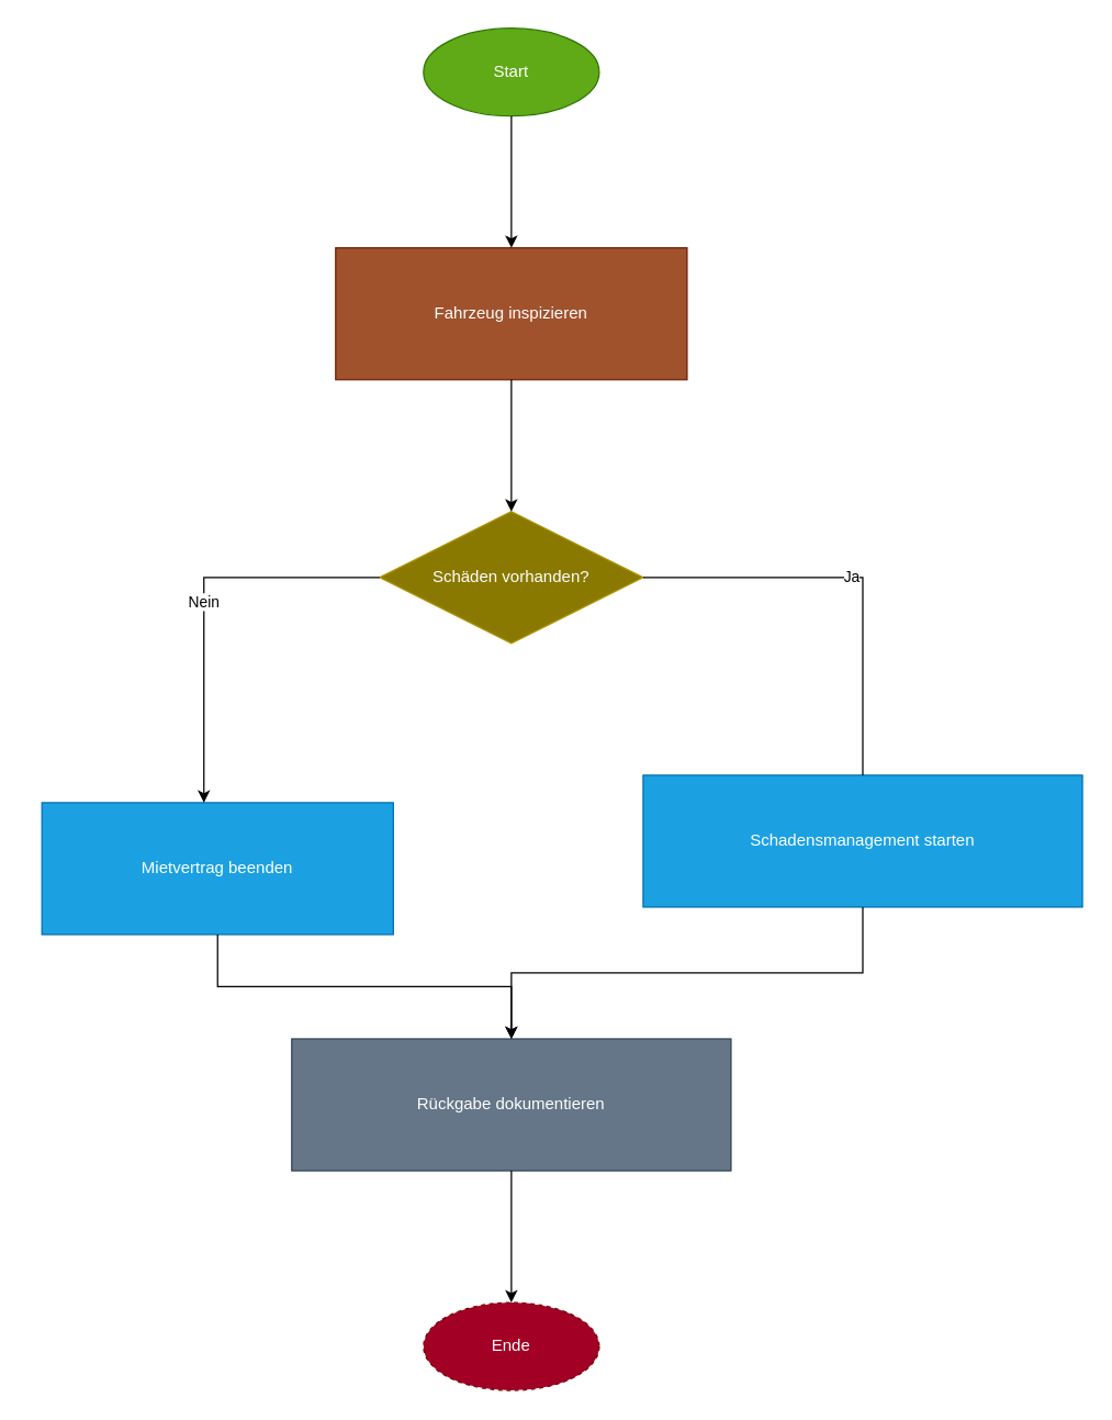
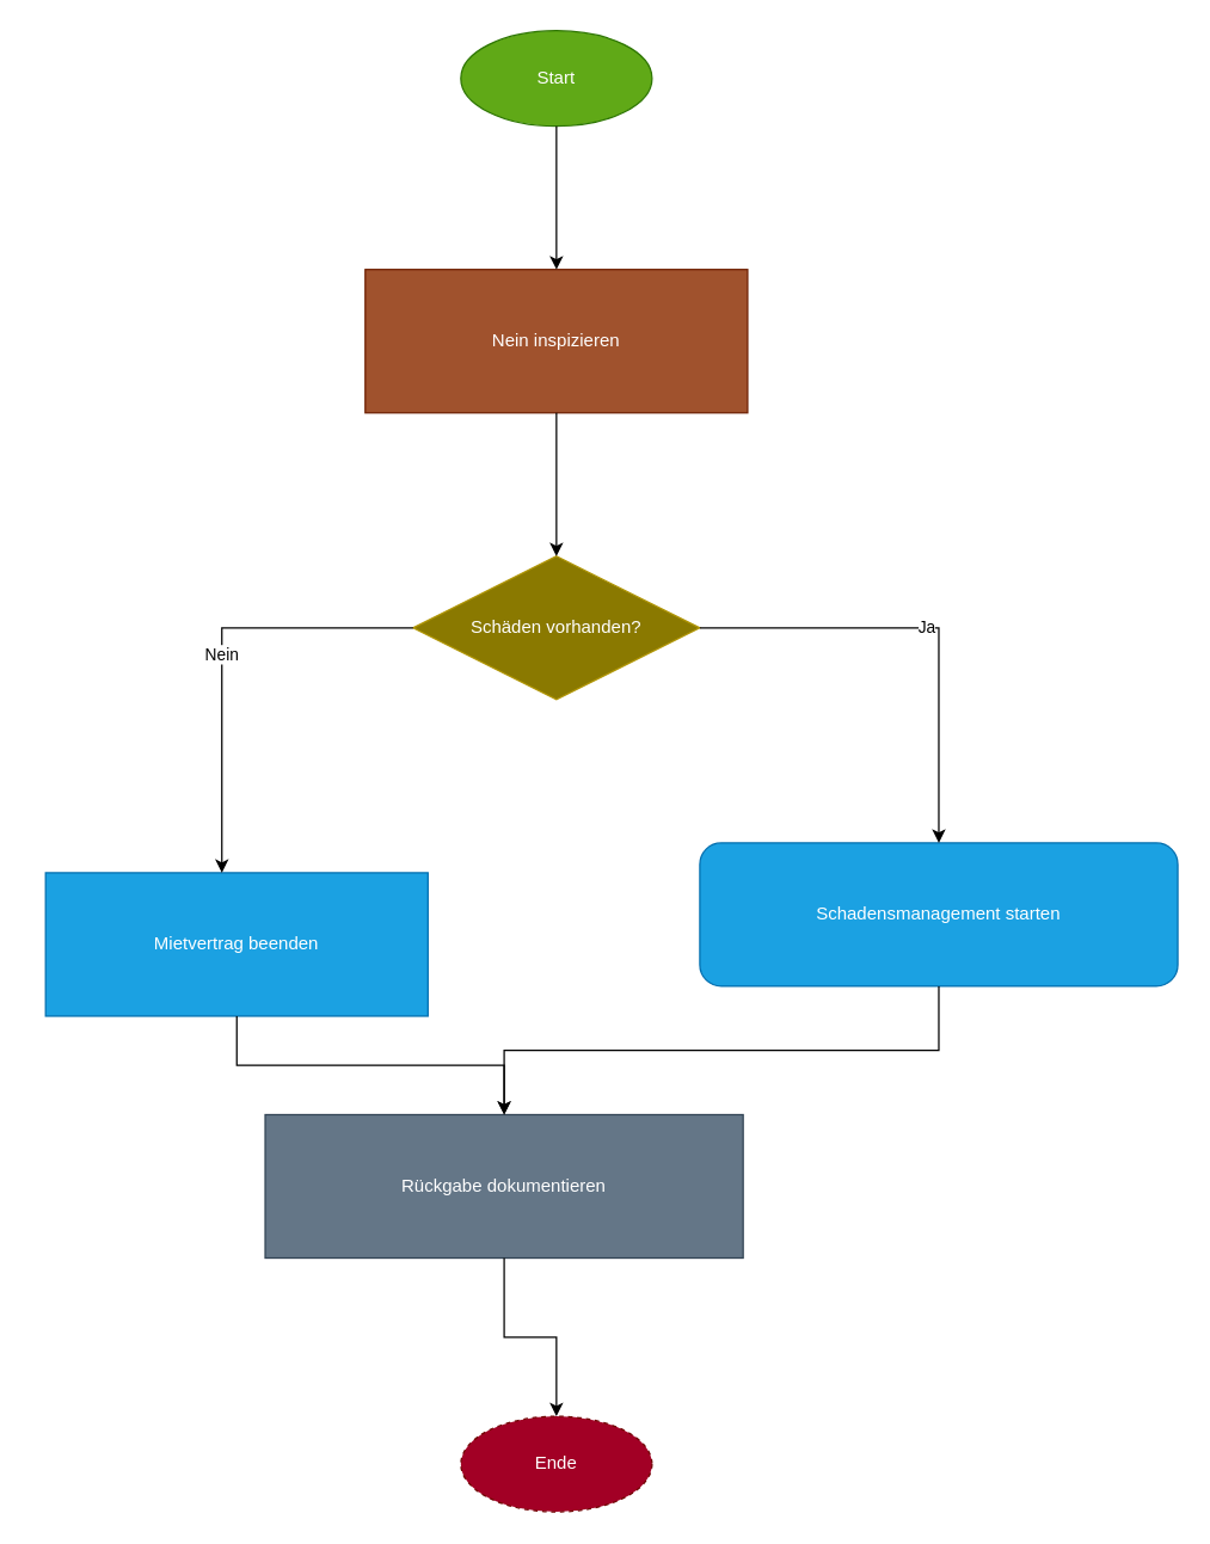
  <mxCell id="0" />
  <mxCell id="1" parent="0" />
  <mxCell id="2" value="" style="group;aspect=fixed;" parent="1" vertex="1" connectable="0"><mxGeometry x="20" y="20" width="768" height="992" as="geometry" /></mxCell>
  <mxCell id="3" value="Start" style="ellipse;whiteSpace=wrap;html=1;fillColor=#60a917;strokeColor=#2D7600;fontColor=#ffffff;" parent="2" vertex="1"><mxGeometry x="288" width="128" height="64" as="geometry" /></mxCell>
- <mxCell id="4" value="Fahrzeug inspizieren" style="rounded=0;whiteSpace=wrap;html=1;fillColor=#a0522d;strokeColor=#6D1F00;fontColor=#ffffff;" parent="2" vertex="1"><mxGeometry x="224" y="160" width="256" height="96" as="geometry" /></mxCell>
+ <mxCell id="4" value="Nein inspizieren" style="rounded=0;whiteSpace=wrap;html=1;fillColor=#a0522d;strokeColor=#6D1F00;fontColor=#ffffff;" parent="2" vertex="1"><mxGeometry x="224" y="160" width="256" height="96" as="geometry" /></mxCell>
  <mxCell id="5" value="Schäden vorhanden?" style="rhombus;whiteSpace=wrap;html=1;fillColor=#8A7900;strokeColor=#B09500;fontColor=#FFFFFF;" parent="2" vertex="1"><mxGeometry x="256" y="352" width="192" height="96" as="geometry" /></mxCell>
  <mxCell id="6" value="Mietvertrag beenden" style="rounded=0;whiteSpace=wrap;html=1;fillColor=#1ba1e2;strokeColor=#006EAF;fontColor=#ffffff;" parent="2" vertex="1"><mxGeometry x="10" y="564" width="256" height="96" as="geometry" /></mxCell>
- <mxCell id="7" value="Schadensmanagement starten" style="rounded=0;whiteSpace=wrap;html=1;fillColor=#1ba1e2;strokeColor=#006EAF;fontColor=#ffffff;" parent="2" vertex="1"><mxGeometry x="448" y="544" width="320" height="96" as="geometry" /></mxCell>
- <mxCell id="8" value="Rückgabe dokumentieren" style="rounded=0;whiteSpace=wrap;html=1;fillColor=#647687;strokeColor=#314354;fontColor=#ffffff;" parent="2" vertex="1"><mxGeometry x="192" y="736" width="320" height="96" as="geometry" /></mxCell>
+ <mxCell id="7" value="Schadensmanagement starten" style="whiteSpace=wrap;html=1;fillColor=#1ba1e2;strokeColor=#006EAF;fontColor=#ffffff;rounded=1;" parent="2" vertex="1"><mxGeometry x="448" y="544" width="320" height="96" as="geometry" /></mxCell>
+ <mxCell id="8" value="Rückgabe dokumentieren" style="rounded=0;whiteSpace=wrap;html=1;fillColor=#647687;strokeColor=#314354;fontColor=#ffffff;" parent="2" vertex="1"><mxGeometry x="157" y="726" width="320" height="96" as="geometry" /></mxCell>
  <mxCell id="9" value="Ende" style="ellipse;whiteSpace=wrap;html=1;fillColor=#a20025;strokeColor=#6F0000;fontColor=#ffffff;dashed=1;" parent="2" vertex="1"><mxGeometry x="288" y="928" width="128" height="64" as="geometry" /></mxCell>
  <mxCell id="10" style="edgeStyle=orthogonalEdgeStyle;rounded=0;orthogonalLoop=1;jettySize=auto;html=1;" parent="2" source="3" target="4" edge="1"><mxGeometry relative="1" as="geometry" /></mxCell>
  <mxCell id="11" style="edgeStyle=orthogonalEdgeStyle;rounded=0;orthogonalLoop=1;jettySize=auto;html=1;" parent="2" source="4" target="5" edge="1"><mxGeometry relative="1" as="geometry" /></mxCell>
  <mxCell id="12" value="Nein" style="edgeStyle=orthogonalEdgeStyle;rounded=0;orthogonalLoop=1;jettySize=auto;html=1;" parent="2" source="5" target="6" edge="1"><mxGeometry relative="1" as="geometry"><Array as="points"><mxPoint x="128" y="400" /></Array></mxGeometry></mxCell>
- <mxCell id="13" value="Ja" style="edgeStyle=orthogonalEdgeStyle;rounded=0;orthogonalLoop=1;jettySize=auto;html=1;endArrow=none;" parent="2" source="5" target="7" edge="1"><mxGeometry relative="1" as="geometry"><Array as="points"><mxPoint x="608" y="400" /></Array></mxGeometry></mxCell>
+ <mxCell id="13" value="Ja" style="edgeStyle=orthogonalEdgeStyle;rounded=0;orthogonalLoop=1;jettySize=auto;html=1;" parent="2" source="5" target="7" edge="1"><mxGeometry relative="1" as="geometry"><Array as="points"><mxPoint x="608" y="400" /></Array></mxGeometry></mxCell>
  <mxCell id="14" style="edgeStyle=orthogonalEdgeStyle;rounded=0;orthogonalLoop=1;jettySize=auto;html=1;" parent="2" source="6" target="8" edge="1"><mxGeometry relative="1" as="geometry" /></mxCell>
  <mxCell id="15" style="edgeStyle=orthogonalEdgeStyle;rounded=0;orthogonalLoop=1;jettySize=auto;html=1;" parent="2" source="7" target="8" edge="1"><mxGeometry relative="1" as="geometry" /></mxCell>
  <mxCell id="16" style="edgeStyle=orthogonalEdgeStyle;rounded=0;orthogonalLoop=1;jettySize=auto;html=1;" parent="2" source="8" target="9" edge="1"><mxGeometry relative="1" as="geometry" /></mxCell>
